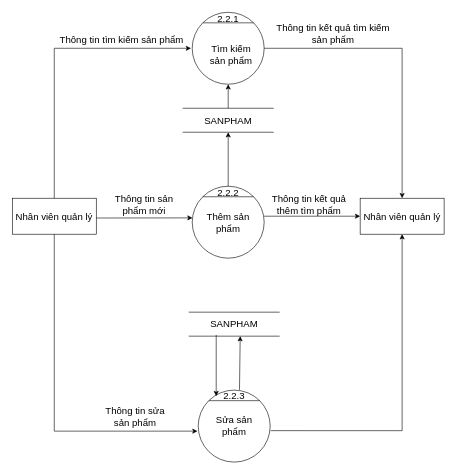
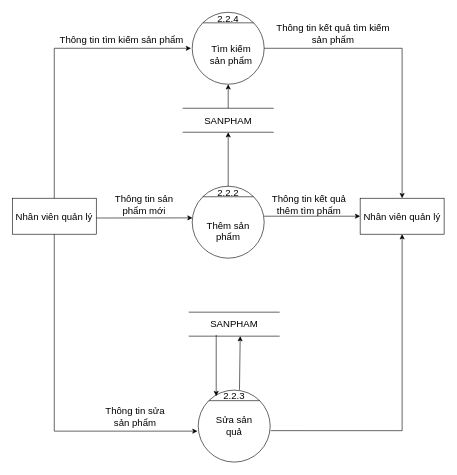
  <mxCell id="0" />
  <mxCell id="1" parent="0" />
  <mxCell id="2" value="" style="ellipse;whiteSpace=wrap;html=1;aspect=fixed;fontSize=16;" parent="1" vertex="1"><mxGeometry x="320" y="20" width="120" height="120" as="geometry" /></mxCell>
  <mxCell id="3" value="" style="endArrow=none;html=1;rounded=0;exitX=0;exitY=0;exitDx=0;exitDy=0;entryX=1;entryY=0;entryDx=0;entryDy=0;fontSize=16;" parent="1" source="2" target="2" edge="1"><mxGeometry width="50" height="50" relative="1" as="geometry"><mxPoint x="660" y="575" as="sourcePoint" /><mxPoint x="710" y="525" as="targetPoint" /></mxGeometry></mxCell>
  <mxCell id="4" value="Tìm kiếm sản phẩm" style="text;html=1;strokeColor=none;fillColor=none;align=center;verticalAlign=middle;whiteSpace=wrap;rounded=0;fontSize=16;" parent="1" vertex="1"><mxGeometry x="345" y="75" width="80" height="30" as="geometry" /></mxCell>
  <mxCell id="5" value="" style="ellipse;whiteSpace=wrap;html=1;aspect=fixed;fontSize=16;" parent="1" vertex="1"><mxGeometry x="320" y="310" width="120" height="120" as="geometry" /></mxCell>
  <mxCell id="6" value="" style="endArrow=none;html=1;rounded=0;exitX=0;exitY=0;exitDx=0;exitDy=0;entryX=1;entryY=0;entryDx=0;entryDy=0;fontSize=16;" parent="1" source="5" target="5" edge="1"><mxGeometry width="50" height="50" relative="1" as="geometry"><mxPoint x="660" y="865" as="sourcePoint" /><mxPoint x="710" y="815" as="targetPoint" /></mxGeometry></mxCell>
- <mxCell id="7" value="&lt;font style=&quot;font-size: 16px&quot;&gt;Thêm sản phẩm&lt;/font&gt;" style="text;html=1;strokeColor=none;fillColor=none;align=center;verticalAlign=middle;whiteSpace=wrap;rounded=0;fontSize=16;" parent="1" vertex="1"><mxGeometry x="340" y="355" width="80" height="30" as="geometry" /></mxCell>
+ <mxCell id="7" value="&lt;font style=&quot;font-size: 16px&quot;&gt;Thêm sản phẩm&lt;/font&gt;" style="text;html=1;strokeColor=none;fillColor=none;align=center;verticalAlign=middle;whiteSpace=wrap;rounded=0;fontSize=16;" parent="1" vertex="1"><mxGeometry x="340" y="370" width="80" height="30" as="geometry" /></mxCell>
  <mxCell id="8" value="" style="ellipse;whiteSpace=wrap;html=1;aspect=fixed;fontSize=16;" parent="1" vertex="1"><mxGeometry x="330" y="650" width="120" height="120" as="geometry" /></mxCell>
  <mxCell id="9" value="" style="endArrow=none;html=1;rounded=0;exitX=0;exitY=0;exitDx=0;exitDy=0;entryX=1;entryY=0;entryDx=0;entryDy=0;fontSize=16;" parent="1" source="8" target="8" edge="1"><mxGeometry width="50" height="50" relative="1" as="geometry"><mxPoint x="670" y="1205" as="sourcePoint" /><mxPoint x="720" y="1155" as="targetPoint" /></mxGeometry></mxCell>
- <mxCell id="10" value="&lt;font style=&quot;font-size: 16px&quot;&gt;Sửa sản phẩm&lt;/font&gt;" style="text;html=1;strokeColor=none;fillColor=none;align=center;verticalAlign=middle;whiteSpace=wrap;rounded=0;fontSize=16;" parent="1" vertex="1"><mxGeometry x="350" y="695" width="80" height="30" as="geometry" /></mxCell>
+ <mxCell id="10" value="&lt;font style=&quot;font-size: 16px&quot;&gt;Sửa sản quả&lt;/font&gt;" style="text;html=1;strokeColor=none;fillColor=none;align=center;verticalAlign=middle;whiteSpace=wrap;rounded=0;fontSize=16;" parent="1" vertex="1"><mxGeometry x="350" y="695" width="80" height="30" as="geometry" /></mxCell>
  <mxCell id="11" value="Nhân viên quản lý" style="rounded=0;whiteSpace=wrap;html=1;fontSize=16;" parent="1" vertex="1"><mxGeometry x="20" y="330" width="140" height="60" as="geometry" /></mxCell>
  <mxCell id="12" value="Nhân viên quản lý" style="rounded=0;whiteSpace=wrap;html=1;fontSize=16;" parent="1" vertex="1"><mxGeometry x="600" y="330" width="140" height="60" as="geometry" /></mxCell>
- <mxCell id="13" value="&lt;font style=&quot;font-size: 16px&quot;&gt;2.2.1&lt;/font&gt;" style="text;html=1;strokeColor=none;fillColor=none;align=center;verticalAlign=middle;whiteSpace=wrap;rounded=0;" parent="1" vertex="1"><mxGeometry x="350" y="20" width="60" height="20" as="geometry" /></mxCell>
+ <mxCell id="13" value="&lt;font style=&quot;font-size: 16px&quot;&gt;2.2.4&lt;/font&gt;" style="text;html=1;strokeColor=none;fillColor=none;align=center;verticalAlign=middle;whiteSpace=wrap;rounded=0;" parent="1" vertex="1"><mxGeometry x="350" y="20" width="60" height="20" as="geometry" /></mxCell>
  <mxCell id="14" value="&lt;font style=&quot;font-size: 16px&quot;&gt;2.2.2&lt;/font&gt;" style="text;html=1;strokeColor=none;fillColor=none;align=center;verticalAlign=middle;whiteSpace=wrap;rounded=0;" parent="1" vertex="1"><mxGeometry x="360" y="310" width="40" height="20" as="geometry" /></mxCell>
  <mxCell id="15" value="&lt;font style=&quot;font-size: 16px&quot;&gt;2.2.3&lt;/font&gt;" style="text;html=1;strokeColor=none;fillColor=none;align=center;verticalAlign=middle;whiteSpace=wrap;rounded=0;" parent="1" vertex="1"><mxGeometry x="360" y="650" width="60" height="20" as="geometry" /></mxCell>
  <mxCell id="16" value="" style="edgeStyle=segmentEdgeStyle;endArrow=classic;html=1;rounded=0;fontSize=16;exitX=0.5;exitY=0;exitDx=0;exitDy=0;" parent="1" source="11" edge="1"><mxGeometry width="50" height="50" relative="1" as="geometry"><mxPoint x="410" y="320" as="sourcePoint" /><mxPoint x="318" y="80" as="targetPoint" /><Array as="points"><mxPoint x="90" y="80" /><mxPoint x="318" y="80" /></Array></mxGeometry></mxCell>
  <mxCell id="17" value="" style="endArrow=classic;html=1;rounded=0;fontSize=16;entryX=0.004;entryY=0.44;entryDx=0;entryDy=0;entryPerimeter=0;" parent="1" target="5" edge="1"><mxGeometry width="50" height="50" relative="1" as="geometry"><mxPoint x="160" y="363" as="sourcePoint" /><mxPoint x="460" y="355" as="targetPoint" /></mxGeometry></mxCell>
  <mxCell id="18" value="" style="edgeStyle=segmentEdgeStyle;endArrow=classic;html=1;rounded=0;fontSize=16;exitX=0.5;exitY=1;exitDx=0;exitDy=0;entryX=-0.01;entryY=0.57;entryDx=0;entryDy=0;entryPerimeter=0;" parent="1" source="11" target="8" edge="1"><mxGeometry width="50" height="50" relative="1" as="geometry"><mxPoint x="410" y="505" as="sourcePoint" /><mxPoint x="460" y="455" as="targetPoint" /><Array as="points"><mxPoint x="90" y="718" /></Array></mxGeometry></mxCell>
  <mxCell id="19" value="" style="edgeStyle=segmentEdgeStyle;endArrow=classic;html=1;rounded=0;fontSize=16;exitX=1;exitY=0.5;exitDx=0;exitDy=0;entryX=0.5;entryY=0;entryDx=0;entryDy=0;" parent="1" source="2" target="12" edge="1"><mxGeometry width="50" height="50" relative="1" as="geometry"><mxPoint x="590" y="215" as="sourcePoint" /><mxPoint x="818" y="50" as="targetPoint" /><Array as="points"><mxPoint x="670" y="80" /></Array></mxGeometry></mxCell>
  <mxCell id="20" value="" style="endArrow=classic;html=1;rounded=0;fontSize=16;entryX=0;entryY=0.5;entryDx=0;entryDy=0;" parent="1" target="12" edge="1"><mxGeometry width="50" height="50" relative="1" as="geometry"><mxPoint x="440" y="360" as="sourcePoint" /><mxPoint x="460" y="355" as="targetPoint" /></mxGeometry></mxCell>
  <mxCell id="21" value="" style="edgeStyle=segmentEdgeStyle;endArrow=classic;html=1;rounded=0;fontSize=16;exitX=1.007;exitY=0.563;exitDx=0;exitDy=0;exitPerimeter=0;entryX=0.5;entryY=1;entryDx=0;entryDy=0;" parent="1" source="8" target="12" edge="1"><mxGeometry width="50" height="50" relative="1" as="geometry"><mxPoint x="410" y="405" as="sourcePoint" /><mxPoint x="460" y="355" as="targetPoint" /></mxGeometry></mxCell>
  <mxCell id="22" value="SANPHAM" style="shape=partialRectangle;whiteSpace=wrap;html=1;left=0;right=0;fillColor=none;fontSize=16;" parent="1" vertex="1"><mxGeometry x="305" y="180" width="150" height="40" as="geometry" /></mxCell>
  <mxCell id="23" value="Thông tin tìm kiếm sản phẩm" style="text;html=1;strokeColor=none;fillColor=none;align=center;verticalAlign=middle;whiteSpace=wrap;rounded=0;fontSize=16;" parent="1" vertex="1"><mxGeometry x="90" y="50" width="225" height="30" as="geometry" /></mxCell>
  <mxCell id="24" value="Thông tin kết quả tìm kiếm sản phẩm" style="text;html=1;strokeColor=none;fillColor=none;align=center;verticalAlign=middle;whiteSpace=wrap;rounded=0;fontSize=16;" parent="1" vertex="1"><mxGeometry x="450" y="40" width="210" height="30" as="geometry" /></mxCell>
  <mxCell id="25" value="SANPHAM" style="shape=partialRectangle;whiteSpace=wrap;html=1;left=0;right=0;fillColor=none;fontSize=16;" parent="1" vertex="1"><mxGeometry x="315" y="520" width="150" height="40" as="geometry" /></mxCell>
  <mxCell id="26" value="" style="endArrow=classic;html=1;rounded=0;fontSize=16;entryX=0.5;entryY=1;entryDx=0;entryDy=0;exitX=0.5;exitY=0;exitDx=0;exitDy=0;" parent="1" source="22" target="2" edge="1"><mxGeometry width="50" height="50" relative="1" as="geometry"><mxPoint x="410" y="380" as="sourcePoint" /><mxPoint x="460" y="330" as="targetPoint" /></mxGeometry></mxCell>
  <mxCell id="27" value="" style="endArrow=classic;html=1;rounded=0;fontSize=16;entryX=0.5;entryY=1;entryDx=0;entryDy=0;exitX=0.5;exitY=0;exitDx=0;exitDy=0;" parent="1" source="14" target="22" edge="1"><mxGeometry width="50" height="50" relative="1" as="geometry"><mxPoint x="380" y="300" as="sourcePoint" /><mxPoint x="362" y="220" as="targetPoint" /></mxGeometry></mxCell>
  <mxCell id="28" value="" style="endArrow=classic;html=1;rounded=0;fontSize=16;entryX=0.362;entryY=1.004;entryDx=0;entryDy=0;entryPerimeter=0;exitX=0.647;exitY=-0.02;exitDx=0;exitDy=0;exitPerimeter=0;" parent="1" source="15" edge="1"><mxGeometry width="50" height="50" relative="1" as="geometry"><mxPoint x="400" y="654" as="sourcePoint" /><mxPoint x="400" y="560" as="targetPoint" /></mxGeometry></mxCell>
  <mxCell id="29" value="" style="endArrow=classic;html=1;rounded=0;fontSize=16;entryX=0;entryY=0.5;entryDx=0;entryDy=0;" parent="1" target="15" edge="1"><mxGeometry width="50" height="50" relative="1" as="geometry"><mxPoint x="360" y="558" as="sourcePoint" /><mxPoint x="360" y="650" as="targetPoint" /></mxGeometry></mxCell>
  <mxCell id="30" value="Thông tin sản phẩm mới" style="text;html=1;strokeColor=none;fillColor=none;align=center;verticalAlign=middle;whiteSpace=wrap;rounded=0;fontSize=16;" parent="1" vertex="1"><mxGeometry x="175" y="325" width="130" height="30" as="geometry" /></mxCell>
  <mxCell id="31" value="Thông tin kết quả thêm tìm phẩm" style="text;html=1;strokeColor=none;fillColor=none;align=center;verticalAlign=middle;whiteSpace=wrap;rounded=0;fontSize=16;" parent="1" vertex="1"><mxGeometry x="450" y="320" width="130" height="40" as="geometry" /></mxCell>
  <mxCell id="32" style="edgeStyle=orthogonalEdgeStyle;rounded=0;orthogonalLoop=1;jettySize=auto;html=1;exitX=0.5;exitY=1;exitDx=0;exitDy=0;fontSize=16;" parent="1" source="31" target="31" edge="1"><mxGeometry relative="1" as="geometry" /></mxCell>
  <mxCell id="33" value="Thông tin sửa sản phẩm" style="text;html=1;strokeColor=none;fillColor=none;align=center;verticalAlign=middle;whiteSpace=wrap;rounded=0;fontSize=16;" parent="1" vertex="1"><mxGeometry x="160" y="680" width="130" height="30" as="geometry" /></mxCell>
